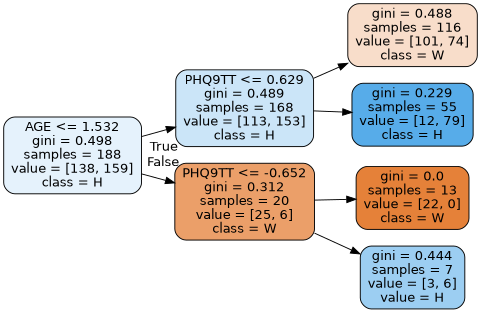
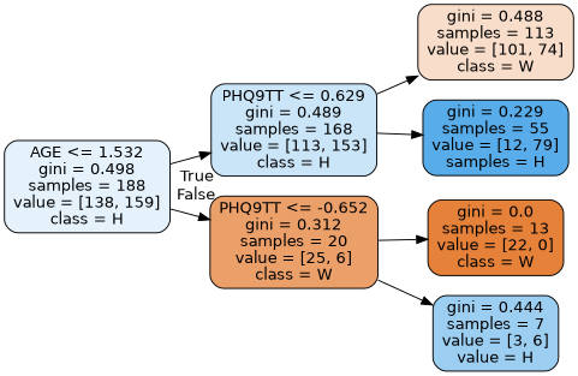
  digraph {
    rankdir=LR
    node [color=black fontname=helvetica shape=box style="filled, rounded"]
    edge [fontname=helvetica]
    n1 [fillcolor="#e5f2fc" label="AGE <= 1.532\ngini = 0.498\nsamples = 188\nvalue = [138, 159]\nclass = H"]
    n2 [fillcolor="#cbe5f8" label="PHQ9TT <= 0.629\ngini = 0.489\nsamples = 168\nvalue = [113, 153]\nclass = H"]
    n3 [fillcolor="#eb9f69" label="PHQ9TT <= -0.652\ngini = 0.312\nsamples = 20\nvalue = [25, 6]\nclass = W"]
-   n4 [fillcolor="#f8ddca" label="gini = 0.488\nsamples = 116\nvalue = [101, 74]\nclass = W"]
-   n5 [fillcolor="#57ace9" label="gini = 0.229\nsamples = 55\nvalue = [12, 79]\nclass = H"]
+   n4 [fillcolor="#f8ddca" label="gini = 0.488\nsamples = 113\nvalue = [101, 74]\nclass = W"]
+   n5 [fillcolor="#57ace9" label="gini = 0.229\nsamples = 55\nvalue = [12, 79]\nsamples = H"]
    n6 [fillcolor="#e58139" label="gini = 0.0\nsamples = 13\nvalue = [22, 0]\nclass = W"]
    n7 [fillcolor="#9ccef2" label="gini = 0.444\nsamples = 7\nvalue = [3, 6]\nvalue = H"]
    n1 -> n2 [headlabel=True labelangle=45 labeldistance=2.5]
    n1 -> n3 [headlabel=False labelangle=-45 labeldistance=2.5]
    n2 -> n4
    n2 -> n5
    n3 -> n6
    n3 -> n7
  }
